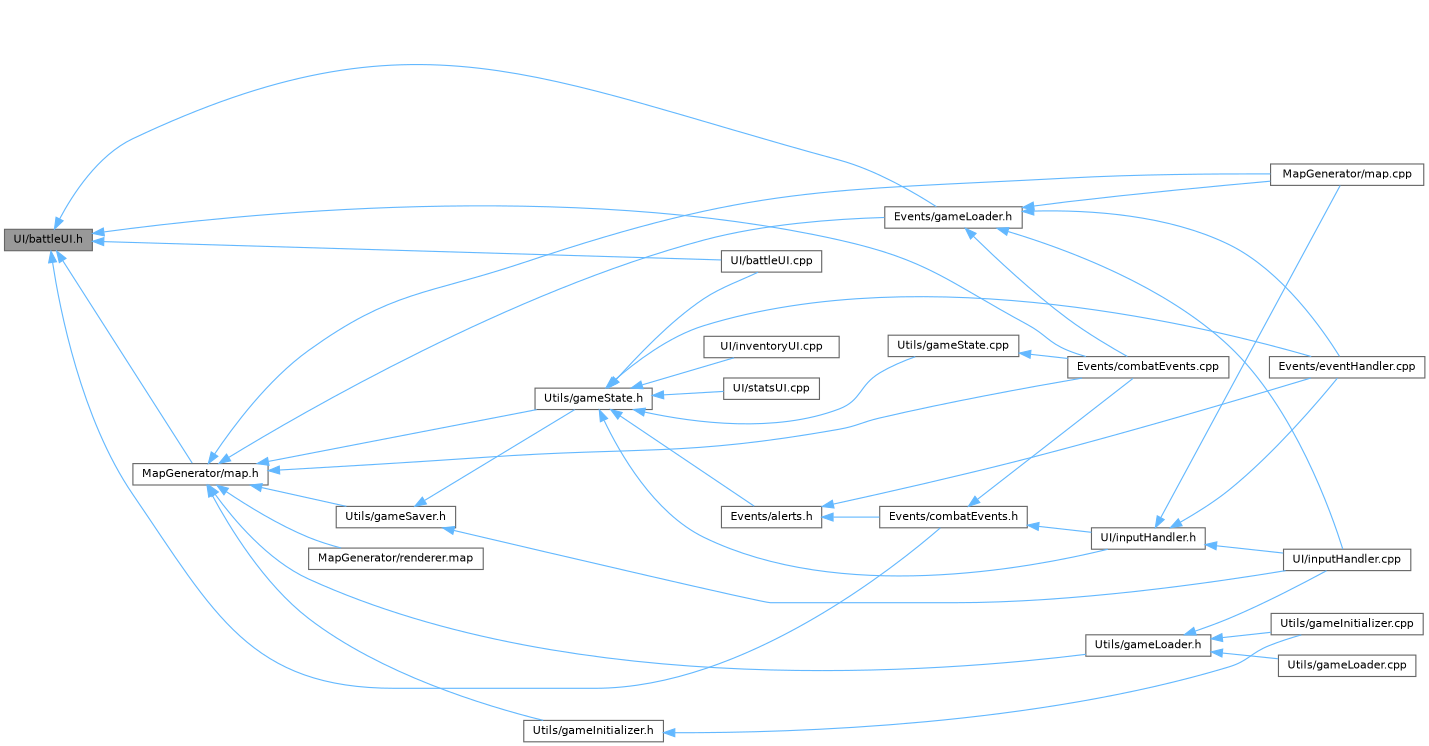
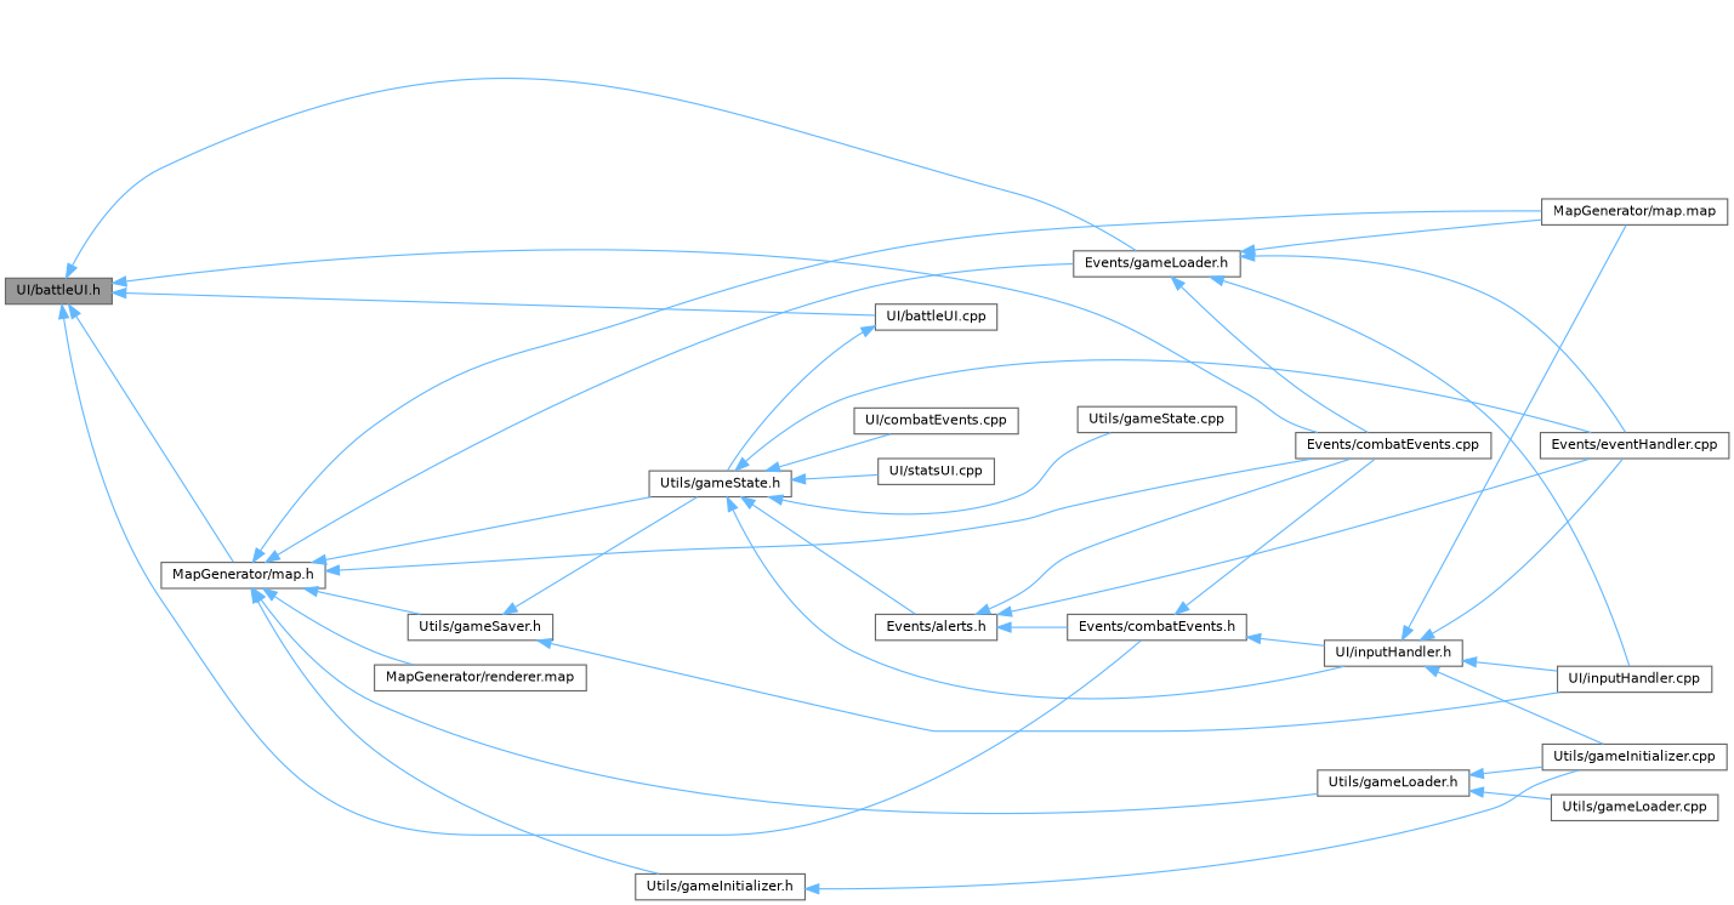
  digraph {
    rankdir=LR
    node [color=grey40 fillcolor=white fontname=Helvetica fontsize=10 shape=box style=filled]
    edge [color=steelblue1 dir=back fontname=Helvetica fontsize=10 labelfontname=Helvetica labelfontsize=10 style=solid]
    n1 [color=gray40 fillcolor=grey60 fontcolor=black height=0.2 label="UI/battleUI.h" width=0.4]
    n2 [height=0.2 label="Events/combatEvents.cpp" width=0.4]
    n3 [height=0.2 label="Events/combatEvents.h" width=0.4]
    n4 [height=0.2 label="Events/gameLoader.h" width=0.4]
    n5 [height=0.2 label="MapGenerator/map.h" width=0.4]
    n6 [height=0.2 label="UI/battleUI.cpp" width=0.4]
    n7 [height=0.2 label="UI/inputHandler.h" width=0.4]
    n8 [height=0.2 label="Events/eventHandler.cpp" width=0.4]
-   n9 [height=0.2 label="MapGenerator/map.cpp" width=0.4]
+   n9 [height=0.2 label="MapGenerator/map.map" width=0.4]
    n10 [height=0.2 label="UI/inputHandler.cpp" width=0.4]
    n11 [height=0.2 label="MapGenerator/renderer.map" width=0.4]
    n12 [height=0.2 label="Utils/gameInitializer.h" width=0.4]
    n13 [height=0.2 label="Utils/gameLoader.h" width=0.4]
    n14 [height=0.2 label="Utils/gameSaver.h" width=0.4]
    n15 [height=0.2 label="Utils/gameState.h" width=0.4]
    n16 [height=0.2 label="Utils/gameInitializer.cpp" width=0.4]
    n17 [height=0.2 label="Utils/gameLoader.cpp" width=0.4]
    n18 [height=0.2 label="Events/alerts.h" width=0.4]
-   n19 [height=0.2 label="UI/inventoryUI.cpp" width=0.4]
+   n19 [height=0.2 label="UI/combatEvents.cpp" width=0.4]
    n20 [height=0.2 label="UI/statsUI.cpp" width=0.4]
    n21 [height=0.2 label="Utils/gameState.cpp" width=0.4]
    n1 -> n2
    n1 -> n3
    n1 -> n4
    n1 -> n5
    n1 -> n6
    n3 -> n2
    n3 -> n7
    n4 -> n2
    n4 -> n8
    n4 -> n9
    n4 -> n10
    n5 -> n2
    n5 -> n4
    n5 -> n9
    n5 -> n11
    n5 -> n12
    n5 -> n13
    n5 -> n14
    n5 -> n15
    n7 -> n8
    n7 -> n9
    n7 -> n10
+   n7 -> n16
    n12 -> n16
-   n13 -> n10
    n13 -> n16
    n13 -> n17
    n14 -> n10
    n14 -> n15
-   n15 -> n6
+   n6 -> n15
    n15 -> n7
    n15 -> n8
    n15 -> n18
    n15 -> n19
    n15 -> n20
    n15 -> n21
-   n21 -> n2
+   n18 -> n2
    n18 -> n3
    n18 -> n8
  }
